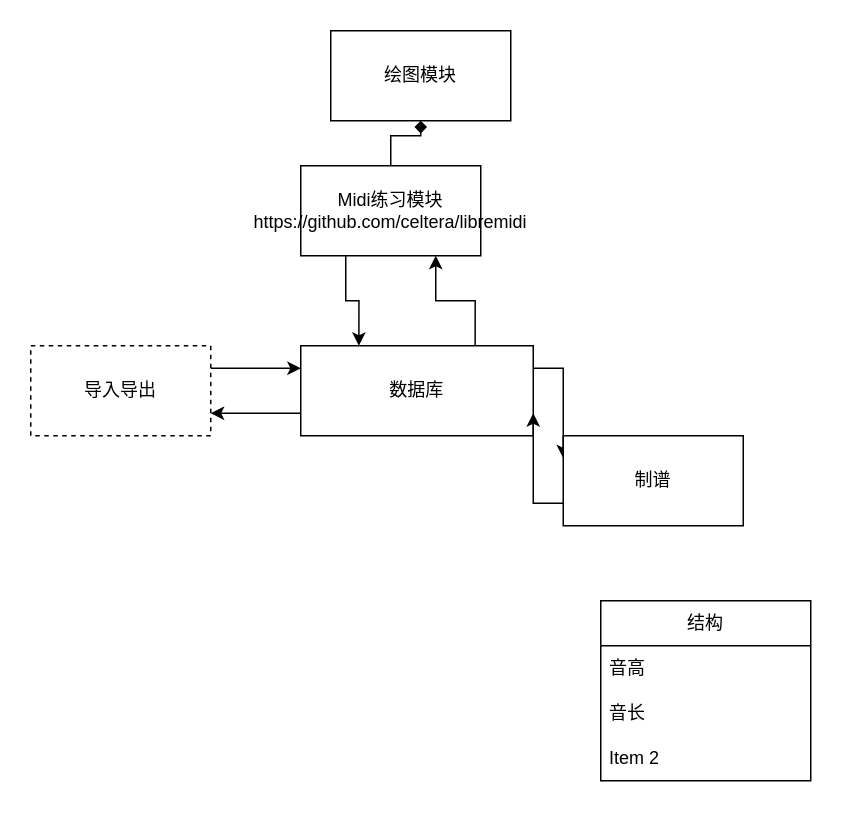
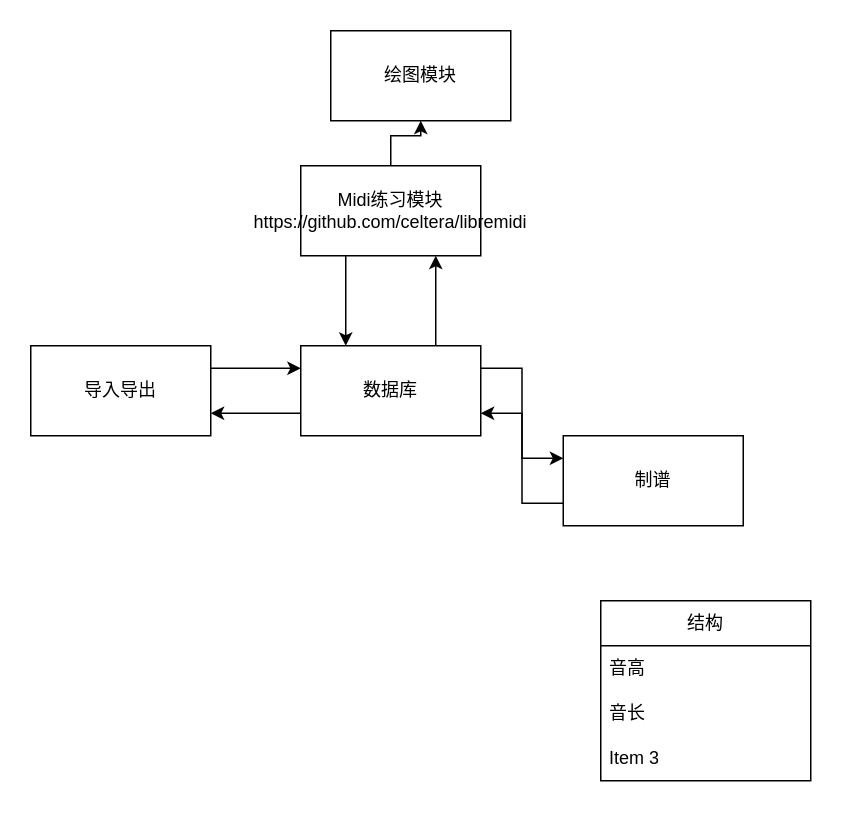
  <mxCell id="0" />
  <mxCell id="1" parent="0" />
  <mxCell id="2" style="edgeStyle=orthogonalEdgeStyle;rounded=0;orthogonalLoop=1;jettySize=auto;html=1;exitX=1;exitY=0.25;exitDx=0;exitDy=0;entryX=0;entryY=0.25;entryDx=0;entryDy=0;" parent="1" source="3" target="7" edge="1"><mxGeometry relative="1" as="geometry" /></mxCell>
- <mxCell id="3" value="导入导出" style="rounded=0;whiteSpace=wrap;html=1;dashed=1;" parent="1" vertex="1"><mxGeometry x="20" y="230" width="120" height="60" as="geometry" /></mxCell>
+ <mxCell id="3" value="导入导出" style="rounded=0;whiteSpace=wrap;html=1;" parent="1" vertex="1"><mxGeometry x="20" y="230" width="120" height="60" as="geometry" /></mxCell>
  <mxCell id="4" style="edgeStyle=orthogonalEdgeStyle;rounded=0;orthogonalLoop=1;jettySize=auto;html=1;exitX=0;exitY=0.75;exitDx=0;exitDy=0;entryX=1;entryY=0.75;entryDx=0;entryDy=0;" parent="1" source="7" target="3" edge="1"><mxGeometry relative="1" as="geometry" /></mxCell>
  <mxCell id="5" style="edgeStyle=orthogonalEdgeStyle;rounded=0;orthogonalLoop=1;jettySize=auto;html=1;exitX=1;exitY=0.25;exitDx=0;exitDy=0;entryX=0;entryY=0.25;entryDx=0;entryDy=0;" parent="1" source="7" target="9" edge="1"><mxGeometry relative="1" as="geometry" /></mxCell>
  <mxCell id="6" style="edgeStyle=orthogonalEdgeStyle;rounded=0;orthogonalLoop=1;jettySize=auto;html=1;exitX=0.75;exitY=0;exitDx=0;exitDy=0;entryX=0.75;entryY=1;entryDx=0;entryDy=0;" parent="1" source="7" target="16" edge="1"><mxGeometry relative="1" as="geometry" /></mxCell>
- <mxCell id="7" value="数据库" style="rounded=0;whiteSpace=wrap;html=1;" parent="1" vertex="1"><mxGeometry x="200" y="230" width="155" height="60" as="geometry" /></mxCell>
+ <mxCell id="7" value="数据库" style="rounded=0;whiteSpace=wrap;html=1;" parent="1" vertex="1"><mxGeometry x="200" y="230" width="120" height="60" as="geometry" /></mxCell>
  <mxCell id="8" style="edgeStyle=orthogonalEdgeStyle;rounded=0;orthogonalLoop=1;jettySize=auto;html=1;exitX=0;exitY=0.75;exitDx=0;exitDy=0;entryX=1;entryY=0.75;entryDx=0;entryDy=0;" parent="1" source="9" target="7" edge="1"><mxGeometry relative="1" as="geometry" /></mxCell>
  <mxCell id="9" value="制谱" style="rounded=0;whiteSpace=wrap;html=1;" parent="1" vertex="1"><mxGeometry x="375" y="290" width="120" height="60" as="geometry" /></mxCell>
  <mxCell id="10" value="结构" style="swimlane;fontStyle=0;childLayout=stackLayout;horizontal=1;startSize=30;horizontalStack=0;resizeParent=1;resizeParentMax=0;resizeLast=0;collapsible=1;marginBottom=0;whiteSpace=wrap;html=1;" parent="1" vertex="1"><mxGeometry x="400" y="400" width="140" height="120" as="geometry" /></mxCell>
  <mxCell id="11" value="音高" style="text;strokeColor=none;fillColor=none;align=left;verticalAlign=middle;spacingLeft=4;spacingRight=4;overflow=hidden;points=[[0,0.5],[1,0.5]];portConstraint=eastwest;rotatable=0;whiteSpace=wrap;html=1;" parent="10" vertex="1"><mxGeometry y="30" width="140" height="30" as="geometry" /></mxCell>
  <mxCell id="12" value="音长" style="text;strokeColor=none;fillColor=none;align=left;verticalAlign=middle;spacingLeft=4;spacingRight=4;overflow=hidden;points=[[0,0.5],[1,0.5]];portConstraint=eastwest;rotatable=0;whiteSpace=wrap;html=1;" parent="10" vertex="1"><mxGeometry y="60" width="140" height="30" as="geometry" /></mxCell>
- <mxCell id="13" value="Item 2" style="text;strokeColor=none;fillColor=none;align=left;verticalAlign=middle;spacingLeft=4;spacingRight=4;overflow=hidden;points=[[0,0.5],[1,0.5]];portConstraint=eastwest;rotatable=0;whiteSpace=wrap;html=1;" parent="10" vertex="1"><mxGeometry y="90" width="140" height="30" as="geometry" /></mxCell>
+ <mxCell id="13" value="Item 3" style="text;strokeColor=none;fillColor=none;align=left;verticalAlign=middle;spacingLeft=4;spacingRight=4;overflow=hidden;points=[[0,0.5],[1,0.5]];portConstraint=eastwest;rotatable=0;whiteSpace=wrap;html=1;" parent="10" vertex="1"><mxGeometry y="90" width="140" height="30" as="geometry" /></mxCell>
  <mxCell id="14" style="edgeStyle=orthogonalEdgeStyle;rounded=0;orthogonalLoop=1;jettySize=auto;html=1;exitX=0.25;exitY=1;exitDx=0;exitDy=0;entryX=0.25;entryY=0;entryDx=0;entryDy=0;" parent="1" source="16" target="7" edge="1"><mxGeometry relative="1" as="geometry" /></mxCell>
- <mxCell id="15" style="edgeStyle=orthogonalEdgeStyle;rounded=0;orthogonalLoop=1;jettySize=auto;html=1;endArrow=diamond;" parent="1" source="16" target="17" edge="1"><mxGeometry relative="1" as="geometry" /></mxCell>
+ <mxCell id="15" style="edgeStyle=orthogonalEdgeStyle;rounded=0;orthogonalLoop=1;jettySize=auto;html=1;" parent="1" source="16" target="17" edge="1"><mxGeometry relative="1" as="geometry" /></mxCell>
  <mxCell id="16" value="Midi练习模块&lt;br&gt;https://github.com/celtera/libremidi" style="rounded=0;whiteSpace=wrap;html=1;" parent="1" vertex="1"><mxGeometry x="200" y="110" width="120" height="60" as="geometry" /></mxCell>
  <mxCell id="17" value="绘图模块" style="rounded=0;whiteSpace=wrap;html=1;" parent="1" vertex="1"><mxGeometry x="220" y="20" width="120" height="60" as="geometry" /></mxCell>
